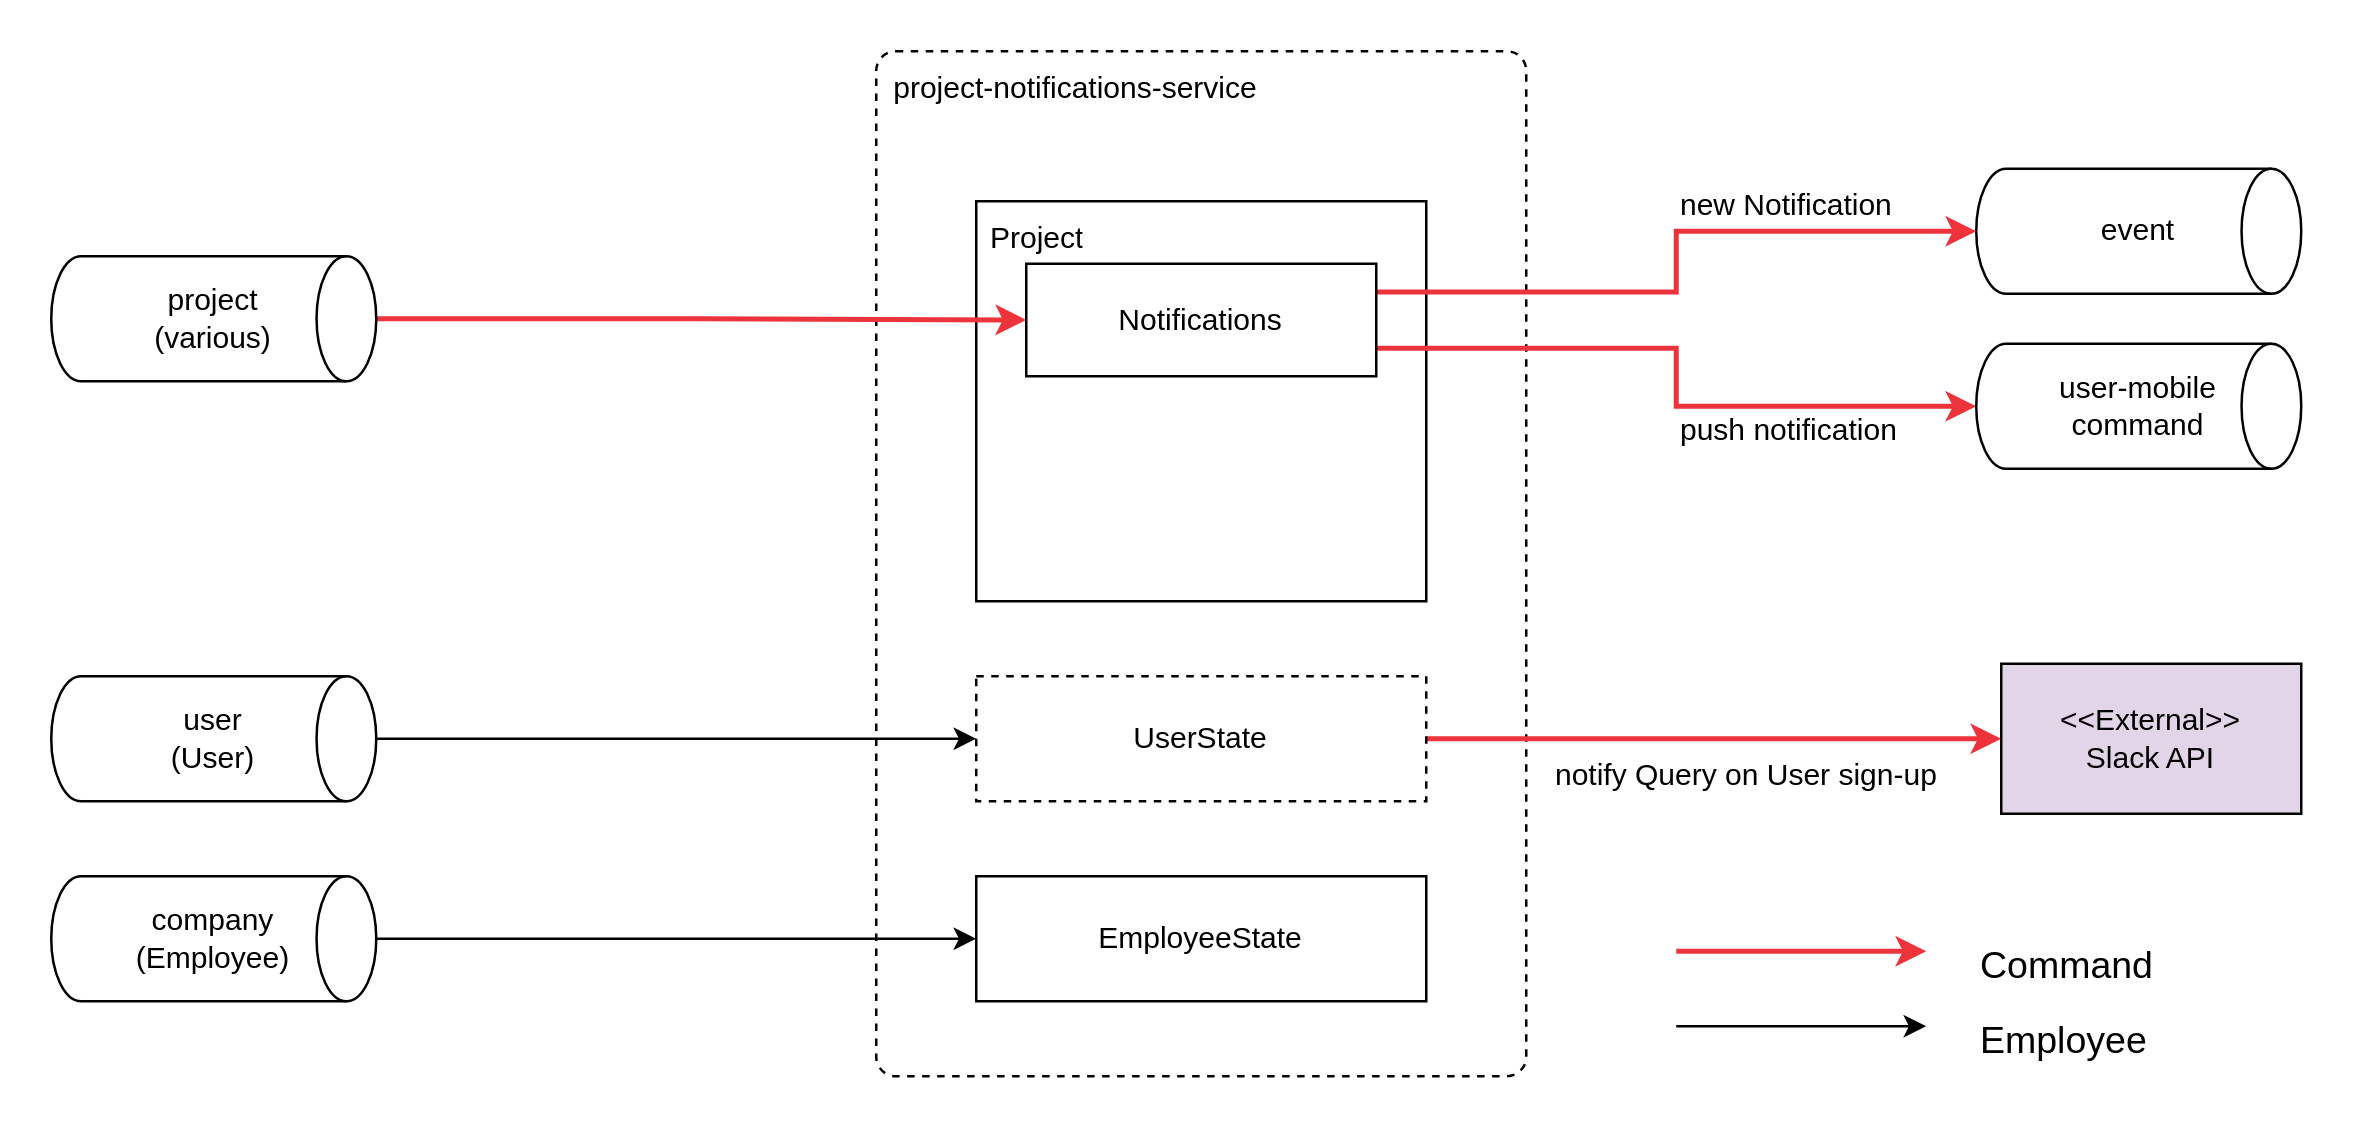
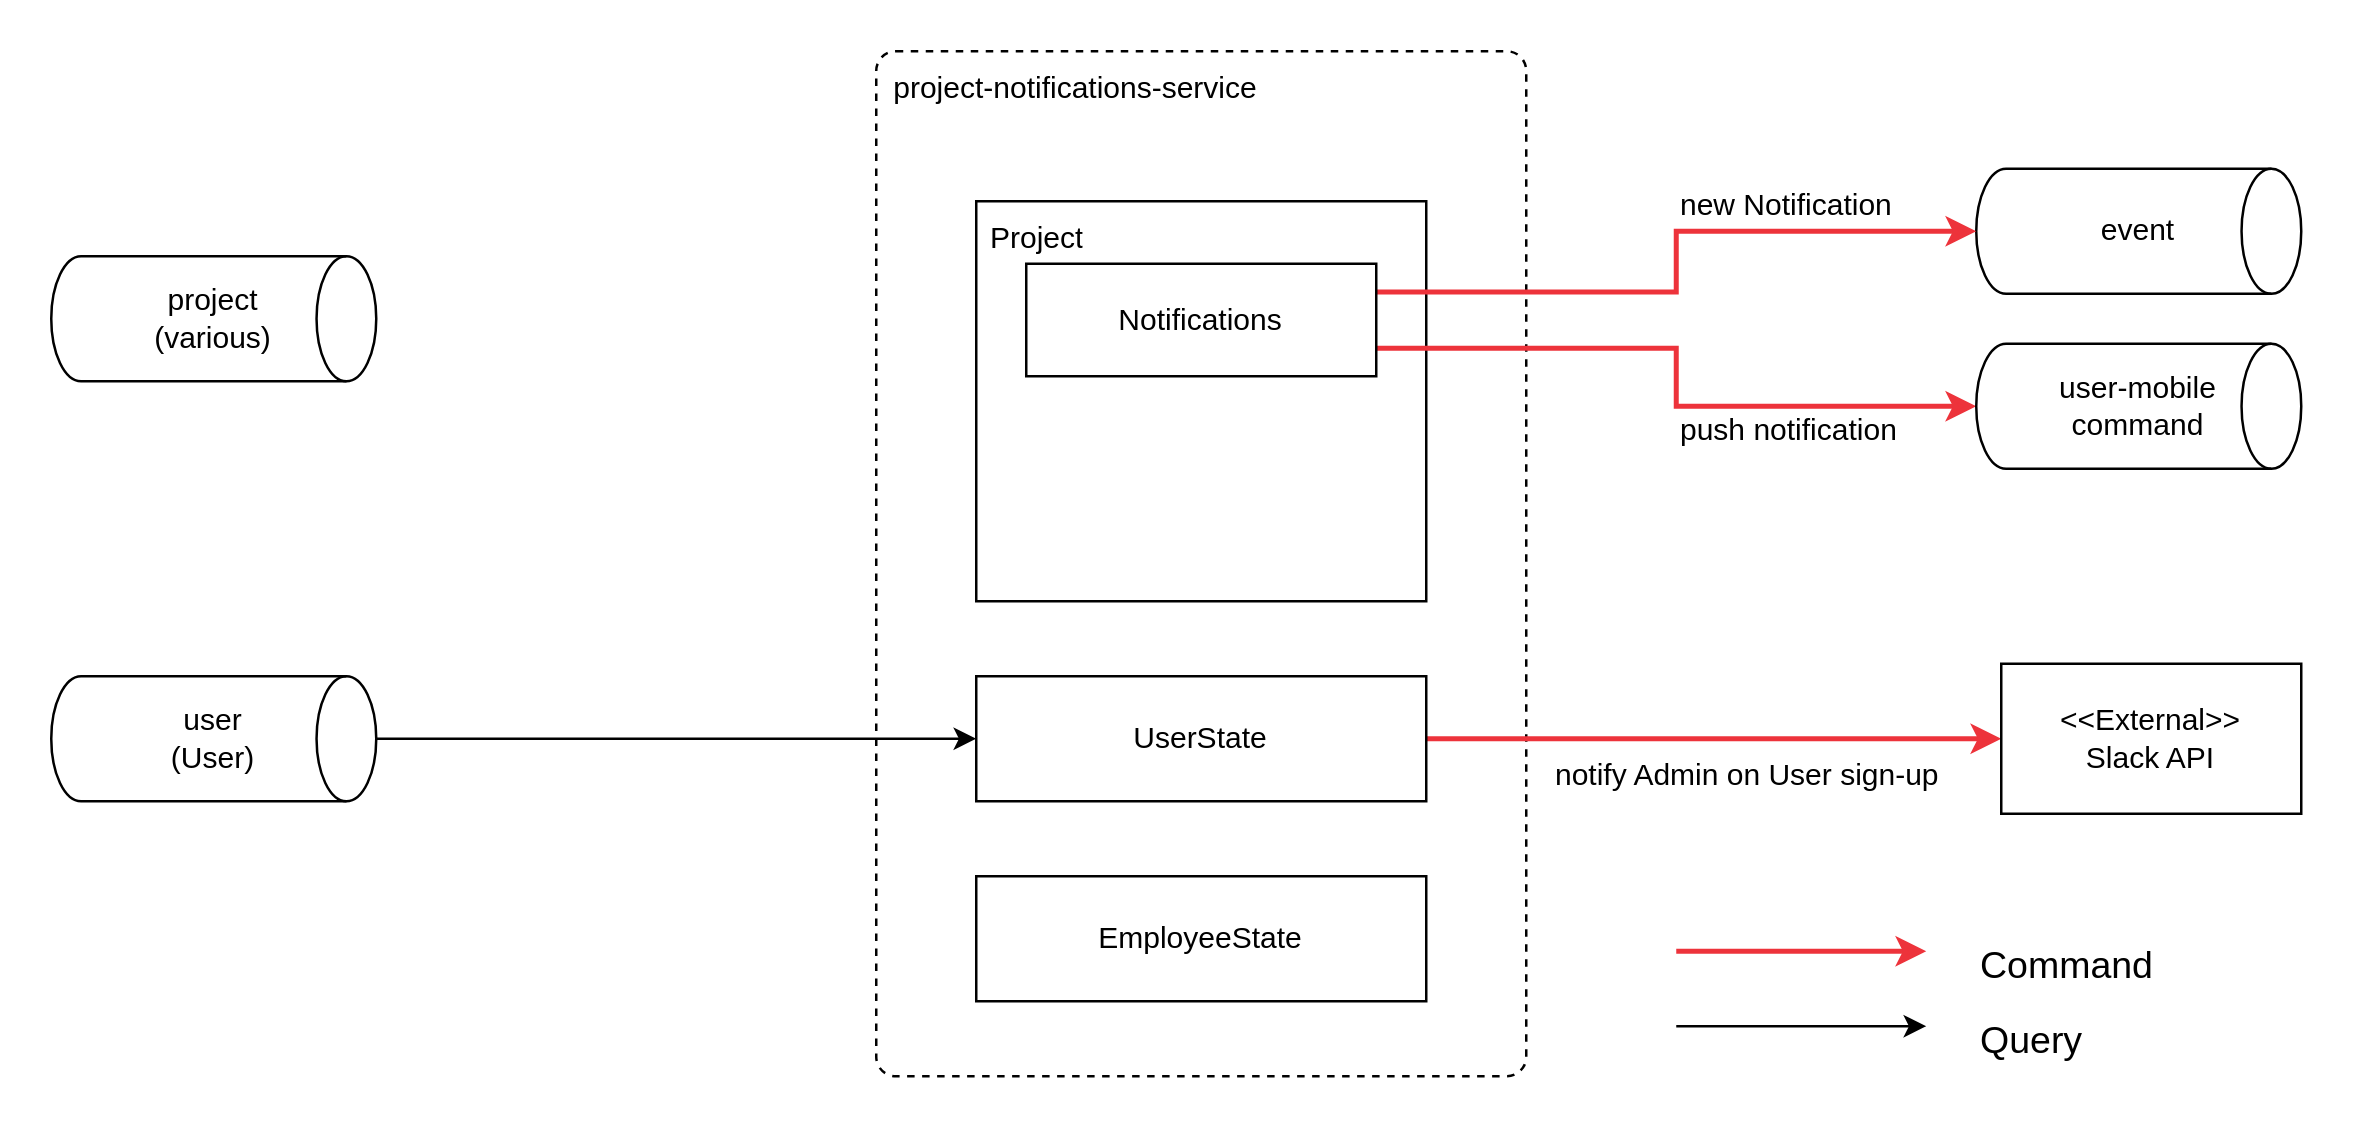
  <mxCell id="0" />
  <mxCell id="1" parent="0" />
  <mxCell id="2" value="" style="rounded=1;whiteSpace=wrap;html=1;arcSize=3;dashed=1;" parent="1" vertex="1"><mxGeometry x="350" y="20" width="260" height="410" as="geometry" /></mxCell>
  <mxCell id="3" value="" style="rounded=0;whiteSpace=wrap;html=1;strokeWidth=1;" parent="1" vertex="1"><mxGeometry x="390" y="80" width="180" height="160" as="geometry" /></mxCell>
  <mxCell id="4" value="project-notifications-service" style="text;html=1;strokeColor=none;fillColor=none;align=center;verticalAlign=middle;whiteSpace=wrap;rounded=0;" parent="1" vertex="1"><mxGeometry x="350" y="20" width="160" height="30" as="geometry" /></mxCell>
  <mxCell id="5" value="event" style="strokeWidth=1;html=1;shape=mxgraph.flowchart.direct_data;whiteSpace=wrap;" parent="1" vertex="1"><mxGeometry x="790" y="67" width="130" height="50" as="geometry" /></mxCell>
- <mxCell id="6" style="edgeStyle=orthogonalEdgeStyle;rounded=0;orthogonalLoop=1;jettySize=auto;html=1;entryX=0;entryY=0.5;entryDx=0;entryDy=0;strokeColor=#ed333b;strokeWidth=2;fontSize=15;" parent="1" source="7" target="11" edge="1"><mxGeometry relative="1" as="geometry" /></mxCell>
  <mxCell id="7" value="&lt;div&gt;project&lt;/div&gt;&lt;div&gt;(various)&lt;br&gt;&lt;/div&gt;" style="strokeWidth=1;html=1;shape=mxgraph.flowchart.direct_data;whiteSpace=wrap;" parent="1" vertex="1"><mxGeometry x="20" y="102" width="130" height="50" as="geometry" /></mxCell>
  <mxCell id="8" value="Project" style="text;strokeColor=none;fillColor=none;align=left;verticalAlign=middle;spacingLeft=4;spacingRight=4;overflow=hidden;points=[[0,0.5],[1,0.5]];portConstraint=eastwest;rotatable=0;whiteSpace=wrap;html=1;strokeWidth=2;" parent="1" vertex="1"><mxGeometry x="390" y="80" width="85" height="30" as="geometry" /></mxCell>
  <mxCell id="9" style="edgeStyle=orthogonalEdgeStyle;rounded=0;orthogonalLoop=1;jettySize=auto;html=1;entryX=0;entryY=0.5;entryDx=0;entryDy=0;entryPerimeter=0;fontSize=20;exitX=1;exitY=0.25;exitDx=0;exitDy=0;strokeColor=#ed333b;strokeWidth=2;" parent="1" source="11" target="5" edge="1"><mxGeometry relative="1" as="geometry"><mxPoint x="550" y="125" as="sourcePoint" /></mxGeometry></mxCell>
  <mxCell id="10" style="edgeStyle=orthogonalEdgeStyle;rounded=0;orthogonalLoop=1;jettySize=auto;html=1;exitX=1;exitY=0.75;exitDx=0;exitDy=0;entryX=0;entryY=0.5;entryDx=0;entryDy=0;entryPerimeter=0;strokeColor=#ed333b;strokeWidth=2;" parent="1" source="11" target="23" edge="1"><mxGeometry relative="1" as="geometry" /></mxCell>
  <mxCell id="11" value="Notifications" style="rounded=0;whiteSpace=wrap;html=1;strokeWidth=1;" parent="1" vertex="1"><mxGeometry x="410" y="105" width="140" height="45" as="geometry" /></mxCell>
  <mxCell id="12" style="edgeStyle=orthogonalEdgeStyle;rounded=0;orthogonalLoop=1;jettySize=auto;html=1;entryX=0;entryY=0.5;entryDx=0;entryDy=0;strokeWidth=2;strokeColor=#ed333b;" edge="1" parent="1" source="13" target="26"><mxGeometry relative="1" as="geometry" /></mxCell>
- <mxCell id="13" value="UserState" style="rounded=0;whiteSpace=wrap;html=1;strokeWidth=1;dashed=1;" parent="1" vertex="1"><mxGeometry x="390" y="270" width="180" height="50" as="geometry" /></mxCell>
+ <mxCell id="13" value="UserState" style="rounded=0;whiteSpace=wrap;html=1;strokeWidth=1;" parent="1" vertex="1"><mxGeometry x="390" y="270" width="180" height="50" as="geometry" /></mxCell>
  <mxCell id="14" value="EmployeeState" style="rounded=0;whiteSpace=wrap;html=1;strokeWidth=1;" parent="1" vertex="1"><mxGeometry x="390" y="350" width="180" height="50" as="geometry" /></mxCell>
  <mxCell id="15" style="edgeStyle=orthogonalEdgeStyle;rounded=0;orthogonalLoop=1;jettySize=auto;html=1;fontSize=20;" parent="1" source="16" target="13" edge="1"><mxGeometry relative="1" as="geometry" /></mxCell>
  <mxCell id="16" value="&lt;div&gt;user&lt;/div&gt;&lt;div&gt;(User)&lt;br&gt;&lt;/div&gt;" style="strokeWidth=1;html=1;shape=mxgraph.flowchart.direct_data;whiteSpace=wrap;" parent="1" vertex="1"><mxGeometry x="20" y="270" width="130" height="50" as="geometry" /></mxCell>
- <mxCell id="17" style="edgeStyle=orthogonalEdgeStyle;rounded=0;orthogonalLoop=1;jettySize=auto;html=1;entryX=0;entryY=0.5;entryDx=0;entryDy=0;fontSize=20;" parent="1" source="18" target="14" edge="1"><mxGeometry relative="1" as="geometry" /></mxCell>
- <mxCell id="18" value="&lt;div&gt;company&lt;/div&gt;&lt;div&gt;(Employee)&lt;br&gt;&lt;/div&gt;" style="strokeWidth=1;html=1;shape=mxgraph.flowchart.direct_data;whiteSpace=wrap;" parent="1" vertex="1"><mxGeometry x="20" y="350" width="130" height="50" as="geometry" /></mxCell>
  <mxCell id="19" value="" style="endArrow=classic;html=1;rounded=0;strokeColor=#000000;strokeWidth=1;fontSize=20;" parent="1" edge="1"><mxGeometry width="50" height="50" relative="1" as="geometry"><mxPoint x="670" y="410" as="sourcePoint" /><mxPoint x="770" y="410" as="targetPoint" /></mxGeometry></mxCell>
  <mxCell id="20" value="" style="endArrow=classic;html=1;rounded=0;strokeColor=#ed333b;strokeWidth=2;fontSize=20;" parent="1" edge="1"><mxGeometry width="50" height="50" relative="1" as="geometry"><mxPoint x="670" y="380" as="sourcePoint" /><mxPoint x="770" y="380" as="targetPoint" /></mxGeometry></mxCell>
- <mxCell id="21" value="Employee" style="text;html=1;strokeColor=none;fillColor=none;align=left;verticalAlign=middle;whiteSpace=wrap;rounded=0;strokeWidth=1;fontSize=15;" parent="1" vertex="1"><mxGeometry x="790" y="400" width="130" height="30" as="geometry" /></mxCell>
+ <mxCell id="21" value="Query" style="text;html=1;strokeColor=none;fillColor=none;align=left;verticalAlign=middle;whiteSpace=wrap;rounded=0;strokeWidth=1;fontSize=15;" parent="1" vertex="1"><mxGeometry x="790" y="400" width="130" height="30" as="geometry" /></mxCell>
  <mxCell id="22" value="Command" style="text;html=1;strokeColor=none;fillColor=none;align=left;verticalAlign=middle;whiteSpace=wrap;rounded=0;strokeWidth=1;fontSize=15;" parent="1" vertex="1"><mxGeometry x="790" y="370" width="130" height="30" as="geometry" /></mxCell>
  <mxCell id="23" value="&lt;div&gt;user-mobile&lt;/div&gt;&lt;div&gt;command&lt;/div&gt;" style="strokeWidth=1;html=1;shape=mxgraph.flowchart.direct_data;whiteSpace=wrap;" parent="1" vertex="1"><mxGeometry x="790" y="137" width="130" height="50" as="geometry" /></mxCell>
  <mxCell id="24" value="&lt;div align=&quot;left&quot;&gt;new Notification&lt;/div&gt;" style="text;html=1;strokeColor=none;fillColor=none;align=left;verticalAlign=middle;whiteSpace=wrap;rounded=0;" parent="1" vertex="1"><mxGeometry x="670" y="67" width="130" height="30" as="geometry" /></mxCell>
  <mxCell id="25" value="&lt;div align=&quot;left&quot;&gt;push notification&lt;/div&gt;" style="text;html=1;strokeColor=none;fillColor=none;align=left;verticalAlign=middle;whiteSpace=wrap;rounded=0;" parent="1" vertex="1"><mxGeometry x="670" y="157" width="130" height="30" as="geometry" /></mxCell>
- <mxCell id="26" value="&lt;div&gt;&amp;lt;&amp;lt;External&amp;gt;&amp;gt;&lt;/div&gt;&lt;div&gt;Slack API&lt;br&gt;&lt;/div&gt;" style="rounded=0;whiteSpace=wrap;html=1;fillColor=#e1d5e7;" vertex="1" parent="1"><mxGeometry x="800" y="265" width="120" height="60" as="geometry" /></mxCell>
- <mxCell id="27" value="notify Query on User sign-up" style="text;html=1;strokeColor=none;fillColor=none;align=left;verticalAlign=middle;whiteSpace=wrap;rounded=0;" vertex="1" parent="1"><mxGeometry x="620" y="295" width="160" height="30" as="geometry" /></mxCell>
+ <mxCell id="26" value="&lt;div&gt;&amp;lt;&amp;lt;External&amp;gt;&amp;gt;&lt;/div&gt;&lt;div&gt;Slack API&lt;br&gt;&lt;/div&gt;" style="rounded=0;whiteSpace=wrap;html=1;" vertex="1" parent="1"><mxGeometry x="800" y="265" width="120" height="60" as="geometry" /></mxCell>
+ <mxCell id="27" value="notify Admin on User sign-up" style="text;html=1;strokeColor=none;fillColor=none;align=left;verticalAlign=middle;whiteSpace=wrap;rounded=0;" vertex="1" parent="1"><mxGeometry x="620" y="295" width="160" height="30" as="geometry" /></mxCell>
